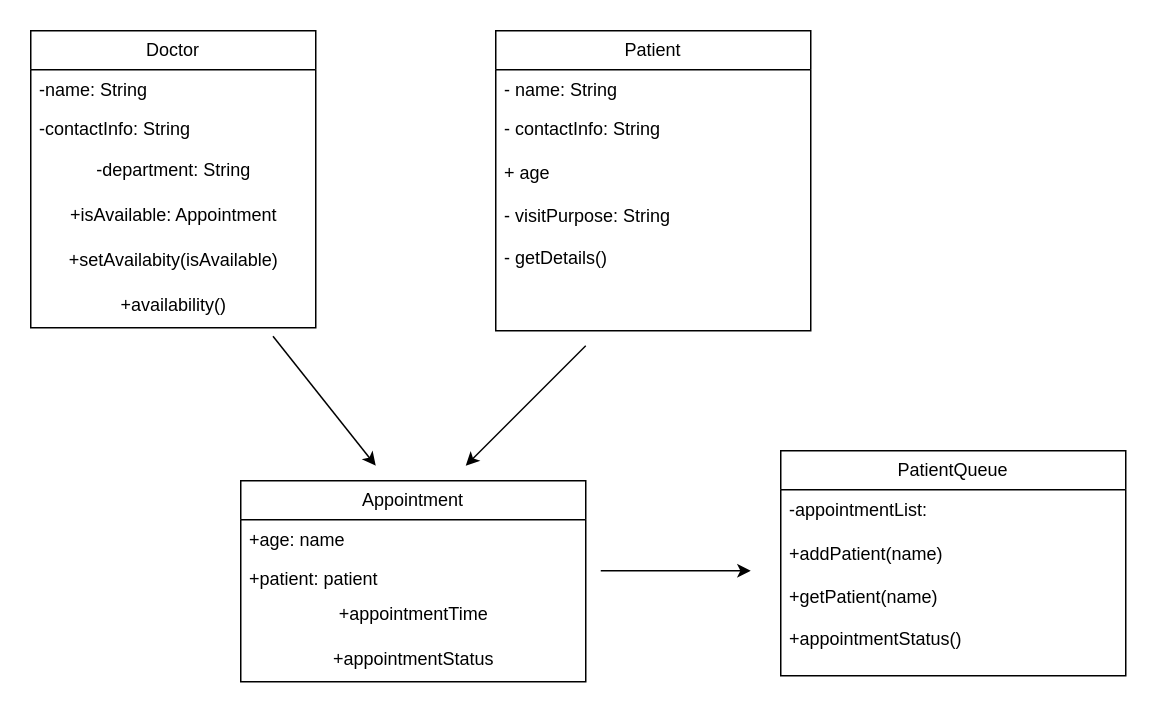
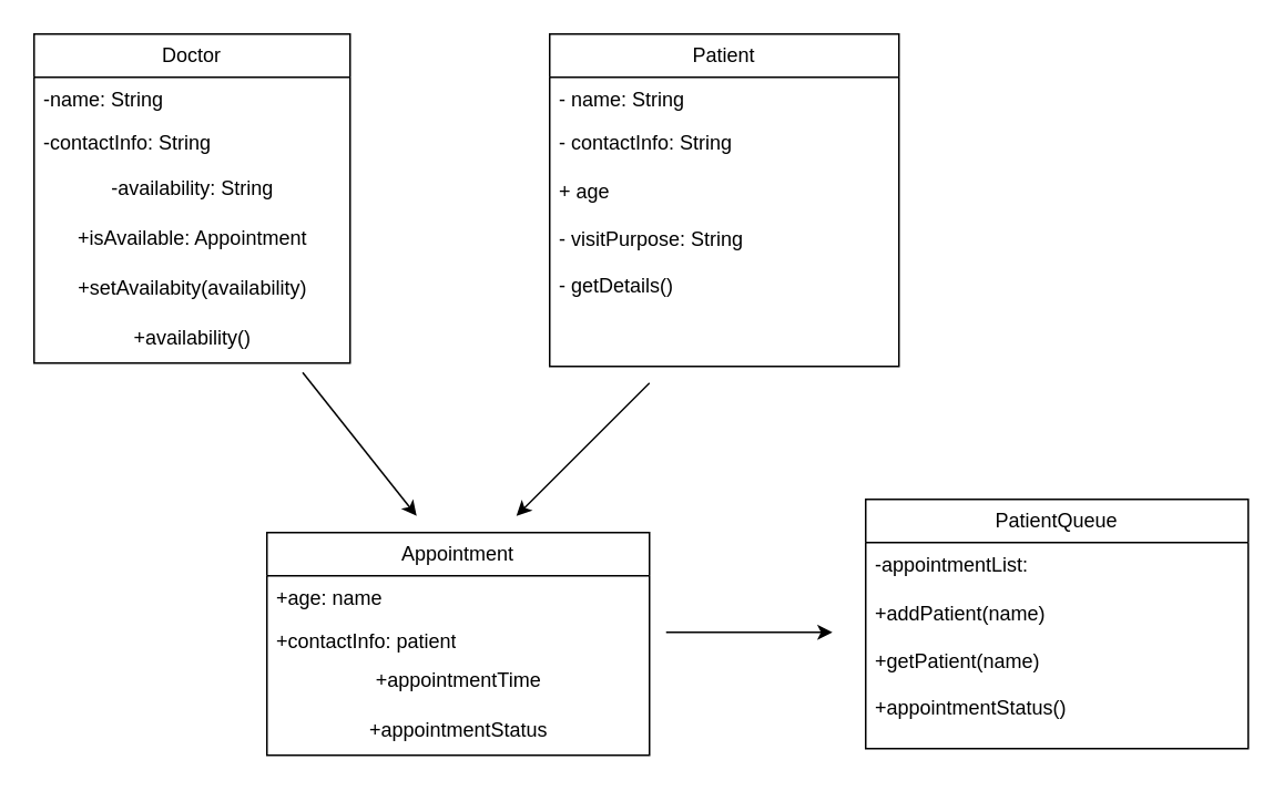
  <mxCell id="0" />
  <mxCell id="1" parent="0" />
  <mxCell id="2" value="Patient" style="swimlane;fontStyle=0;childLayout=stackLayout;horizontal=1;startSize=26;fillColor=none;horizontalStack=0;resizeParent=1;resizeParentMax=0;resizeLast=0;collapsible=1;marginBottom=0;whiteSpace=wrap;html=1;" vertex="1" parent="1"><mxGeometry x="330" y="20" width="210" height="200" as="geometry" /></mxCell>
  <mxCell id="3" value="- name: String" style="text;strokeColor=none;fillColor=none;align=left;verticalAlign=top;spacingLeft=4;spacingRight=4;overflow=hidden;rotatable=0;points=[[0,0.5],[1,0.5]];portConstraint=eastwest;whiteSpace=wrap;html=1;" vertex="1" parent="2"><mxGeometry y="26" width="210" height="26" as="geometry" /></mxCell>
  <mxCell id="4" value="- contactInfo: String&lt;div&gt;&lt;br&gt;&lt;/div&gt;&lt;div&gt;+ age&lt;/div&gt;&lt;div&gt;&lt;br&gt;&lt;/div&gt;&lt;div&gt;- visitPurpose: String&lt;/div&gt;&lt;div&gt;&lt;br&gt;&lt;/div&gt;&lt;div&gt;- getDetails()&lt;/div&gt;&lt;div&gt;&lt;br&gt;&lt;/div&gt;" style="text;strokeColor=none;fillColor=none;align=left;verticalAlign=top;spacingLeft=4;spacingRight=4;overflow=hidden;rotatable=0;points=[[0,0.5],[1,0.5]];portConstraint=eastwest;whiteSpace=wrap;html=1;" vertex="1" parent="2"><mxGeometry y="52" width="210" height="148" as="geometry" /></mxCell>
  <mxCell id="5" value="Doctor" style="swimlane;fontStyle=0;childLayout=stackLayout;horizontal=1;startSize=26;fillColor=none;horizontalStack=0;resizeParent=1;resizeParentMax=0;resizeLast=0;collapsible=1;marginBottom=0;whiteSpace=wrap;html=1;" vertex="1" parent="1"><mxGeometry x="20" y="20" width="190" height="198" as="geometry" /></mxCell>
  <mxCell id="6" value="-name: String" style="text;strokeColor=none;fillColor=none;align=left;verticalAlign=top;spacingLeft=4;spacingRight=4;overflow=hidden;rotatable=0;points=[[0,0.5],[1,0.5]];portConstraint=eastwest;whiteSpace=wrap;html=1;" vertex="1" parent="5"><mxGeometry y="26" width="190" height="26" as="geometry" /></mxCell>
  <mxCell id="7" value="-contactInfo: String&lt;div&gt;&lt;br&gt;&lt;/div&gt;" style="text;strokeColor=none;fillColor=none;align=left;verticalAlign=top;spacingLeft=4;spacingRight=4;overflow=hidden;rotatable=0;points=[[0,0.5],[1,0.5]];portConstraint=eastwest;whiteSpace=wrap;html=1;" vertex="1" parent="5"><mxGeometry y="52" width="190" height="26" as="geometry" /></mxCell>
- <mxCell id="8" value="-department: String" style="text;html=1;align=center;verticalAlign=middle;resizable=0;points=[];autosize=1;strokeColor=none;fillColor=none;" vertex="1" parent="5"><mxGeometry y="78" width="190" height="30" as="geometry" /></mxCell>
+ <mxCell id="8" value="-availability: String" style="text;html=1;align=center;verticalAlign=middle;resizable=0;points=[];autosize=1;strokeColor=none;fillColor=none;" vertex="1" parent="5"><mxGeometry y="78" width="190" height="30" as="geometry" /></mxCell>
  <mxCell id="9" value="+isAvailable: Appointment" style="text;html=1;align=center;verticalAlign=middle;resizable=0;points=[];autosize=1;strokeColor=none;fillColor=none;" vertex="1" parent="5"><mxGeometry y="108" width="190" height="30" as="geometry" /></mxCell>
- <mxCell id="10" value="+setAvailabity(isAvailable)" style="text;html=1;align=center;verticalAlign=middle;resizable=0;points=[];autosize=1;strokeColor=none;fillColor=none;" vertex="1" parent="5"><mxGeometry y="138" width="190" height="30" as="geometry" /></mxCell>
+ <mxCell id="10" value="+setAvailabity(availability)" style="text;html=1;align=center;verticalAlign=middle;resizable=0;points=[];autosize=1;strokeColor=none;fillColor=none;" vertex="1" parent="5"><mxGeometry y="138" width="190" height="30" as="geometry" /></mxCell>
  <mxCell id="11" value="+availability()" style="text;html=1;align=center;verticalAlign=middle;resizable=0;points=[];autosize=1;strokeColor=none;fillColor=none;" vertex="1" parent="5"><mxGeometry y="168" width="190" height="30" as="geometry" /></mxCell>
  <mxCell id="12" value="PatientQueue" style="swimlane;fontStyle=0;childLayout=stackLayout;horizontal=1;startSize=26;fillColor=none;horizontalStack=0;resizeParent=1;resizeParentMax=0;resizeLast=0;collapsible=1;marginBottom=0;whiteSpace=wrap;html=1;" vertex="1" parent="1"><mxGeometry x="520" y="300" width="230" height="150" as="geometry" /></mxCell>
  <mxCell id="13" value="-appointmentList:&lt;div&gt;&lt;br&gt;&lt;/div&gt;&lt;div&gt;+addPatient(name)&lt;/div&gt;&lt;div&gt;&lt;br&gt;&lt;/div&gt;&lt;div&gt;+getPatient(name)&lt;/div&gt;&lt;div&gt;&lt;br&gt;&lt;/div&gt;&lt;div&gt;+appointmentStatus()&lt;/div&gt;&lt;div&gt;&lt;br&gt;&lt;/div&gt;" style="text;strokeColor=none;fillColor=none;align=left;verticalAlign=top;spacingLeft=4;spacingRight=4;overflow=hidden;rotatable=0;points=[[0,0.5],[1,0.5]];portConstraint=eastwest;whiteSpace=wrap;html=1;" vertex="1" parent="12"><mxGeometry y="26" width="230" height="124" as="geometry" /></mxCell>
  <mxCell id="14" value="Appointment" style="swimlane;fontStyle=0;childLayout=stackLayout;horizontal=1;startSize=26;fillColor=none;horizontalStack=0;resizeParent=1;resizeParentMax=0;resizeLast=0;collapsible=1;marginBottom=0;whiteSpace=wrap;html=1;" vertex="1" parent="1"><mxGeometry x="160" y="320" width="230" height="134" as="geometry" /></mxCell>
  <mxCell id="15" value="+age: name" style="text;strokeColor=none;fillColor=none;align=left;verticalAlign=top;spacingLeft=4;spacingRight=4;overflow=hidden;rotatable=0;points=[[0,0.5],[1,0.5]];portConstraint=eastwest;whiteSpace=wrap;html=1;" vertex="1" parent="14"><mxGeometry y="26" width="230" height="26" as="geometry" /></mxCell>
- <mxCell id="16" value="+patient: patient&lt;div&gt;&lt;br&gt;&lt;/div&gt;" style="text;strokeColor=none;fillColor=none;align=left;verticalAlign=top;spacingLeft=4;spacingRight=4;overflow=hidden;rotatable=0;points=[[0,0.5],[1,0.5]];portConstraint=eastwest;whiteSpace=wrap;html=1;" vertex="1" parent="14"><mxGeometry y="52" width="230" height="22" as="geometry" /></mxCell>
+ <mxCell id="16" value="+contactInfo: patient&lt;div&gt;&lt;br&gt;&lt;/div&gt;" style="text;strokeColor=none;fillColor=none;align=left;verticalAlign=top;spacingLeft=4;spacingRight=4;overflow=hidden;rotatable=0;points=[[0,0.5],[1,0.5]];portConstraint=eastwest;whiteSpace=wrap;html=1;" vertex="1" parent="14"><mxGeometry y="52" width="230" height="22" as="geometry" /></mxCell>
  <mxCell id="17" value="+appointmentTime" style="text;html=1;align=center;verticalAlign=middle;resizable=0;points=[];autosize=1;strokeColor=none;fillColor=none;" vertex="1" parent="14"><mxGeometry y="74" width="230" height="30" as="geometry" /></mxCell>
  <mxCell id="18" value="+appointmentStatus" style="text;html=1;align=center;verticalAlign=middle;resizable=0;points=[];autosize=1;strokeColor=none;fillColor=none;" vertex="1" parent="14"><mxGeometry y="104" width="230" height="30" as="geometry" /></mxCell>
  <mxCell id="19" value="" style="endArrow=classic;html=1;rounded=0;exitX=0.85;exitY=1.187;exitDx=0;exitDy=0;exitPerimeter=0;" edge="1" parent="1" source="11"><mxGeometry width="50" height="50" relative="1" as="geometry"><mxPoint x="190" y="240" as="sourcePoint" /><mxPoint x="250" y="310" as="targetPoint" /><Array as="points" /></mxGeometry></mxCell>
  <mxCell id="20" value="" style="endArrow=classic;html=1;rounded=0;" edge="1" parent="1"><mxGeometry width="50" height="50" relative="1" as="geometry"><mxPoint x="390" y="230" as="sourcePoint" /><mxPoint x="310" y="310" as="targetPoint" /></mxGeometry></mxCell>
  <mxCell id="21" value="" style="endArrow=classic;html=1;rounded=0;" edge="1" parent="1"><mxGeometry width="50" height="50" relative="1" as="geometry"><mxPoint x="400" y="380" as="sourcePoint" /><mxPoint x="500" y="380" as="targetPoint" /></mxGeometry></mxCell>
